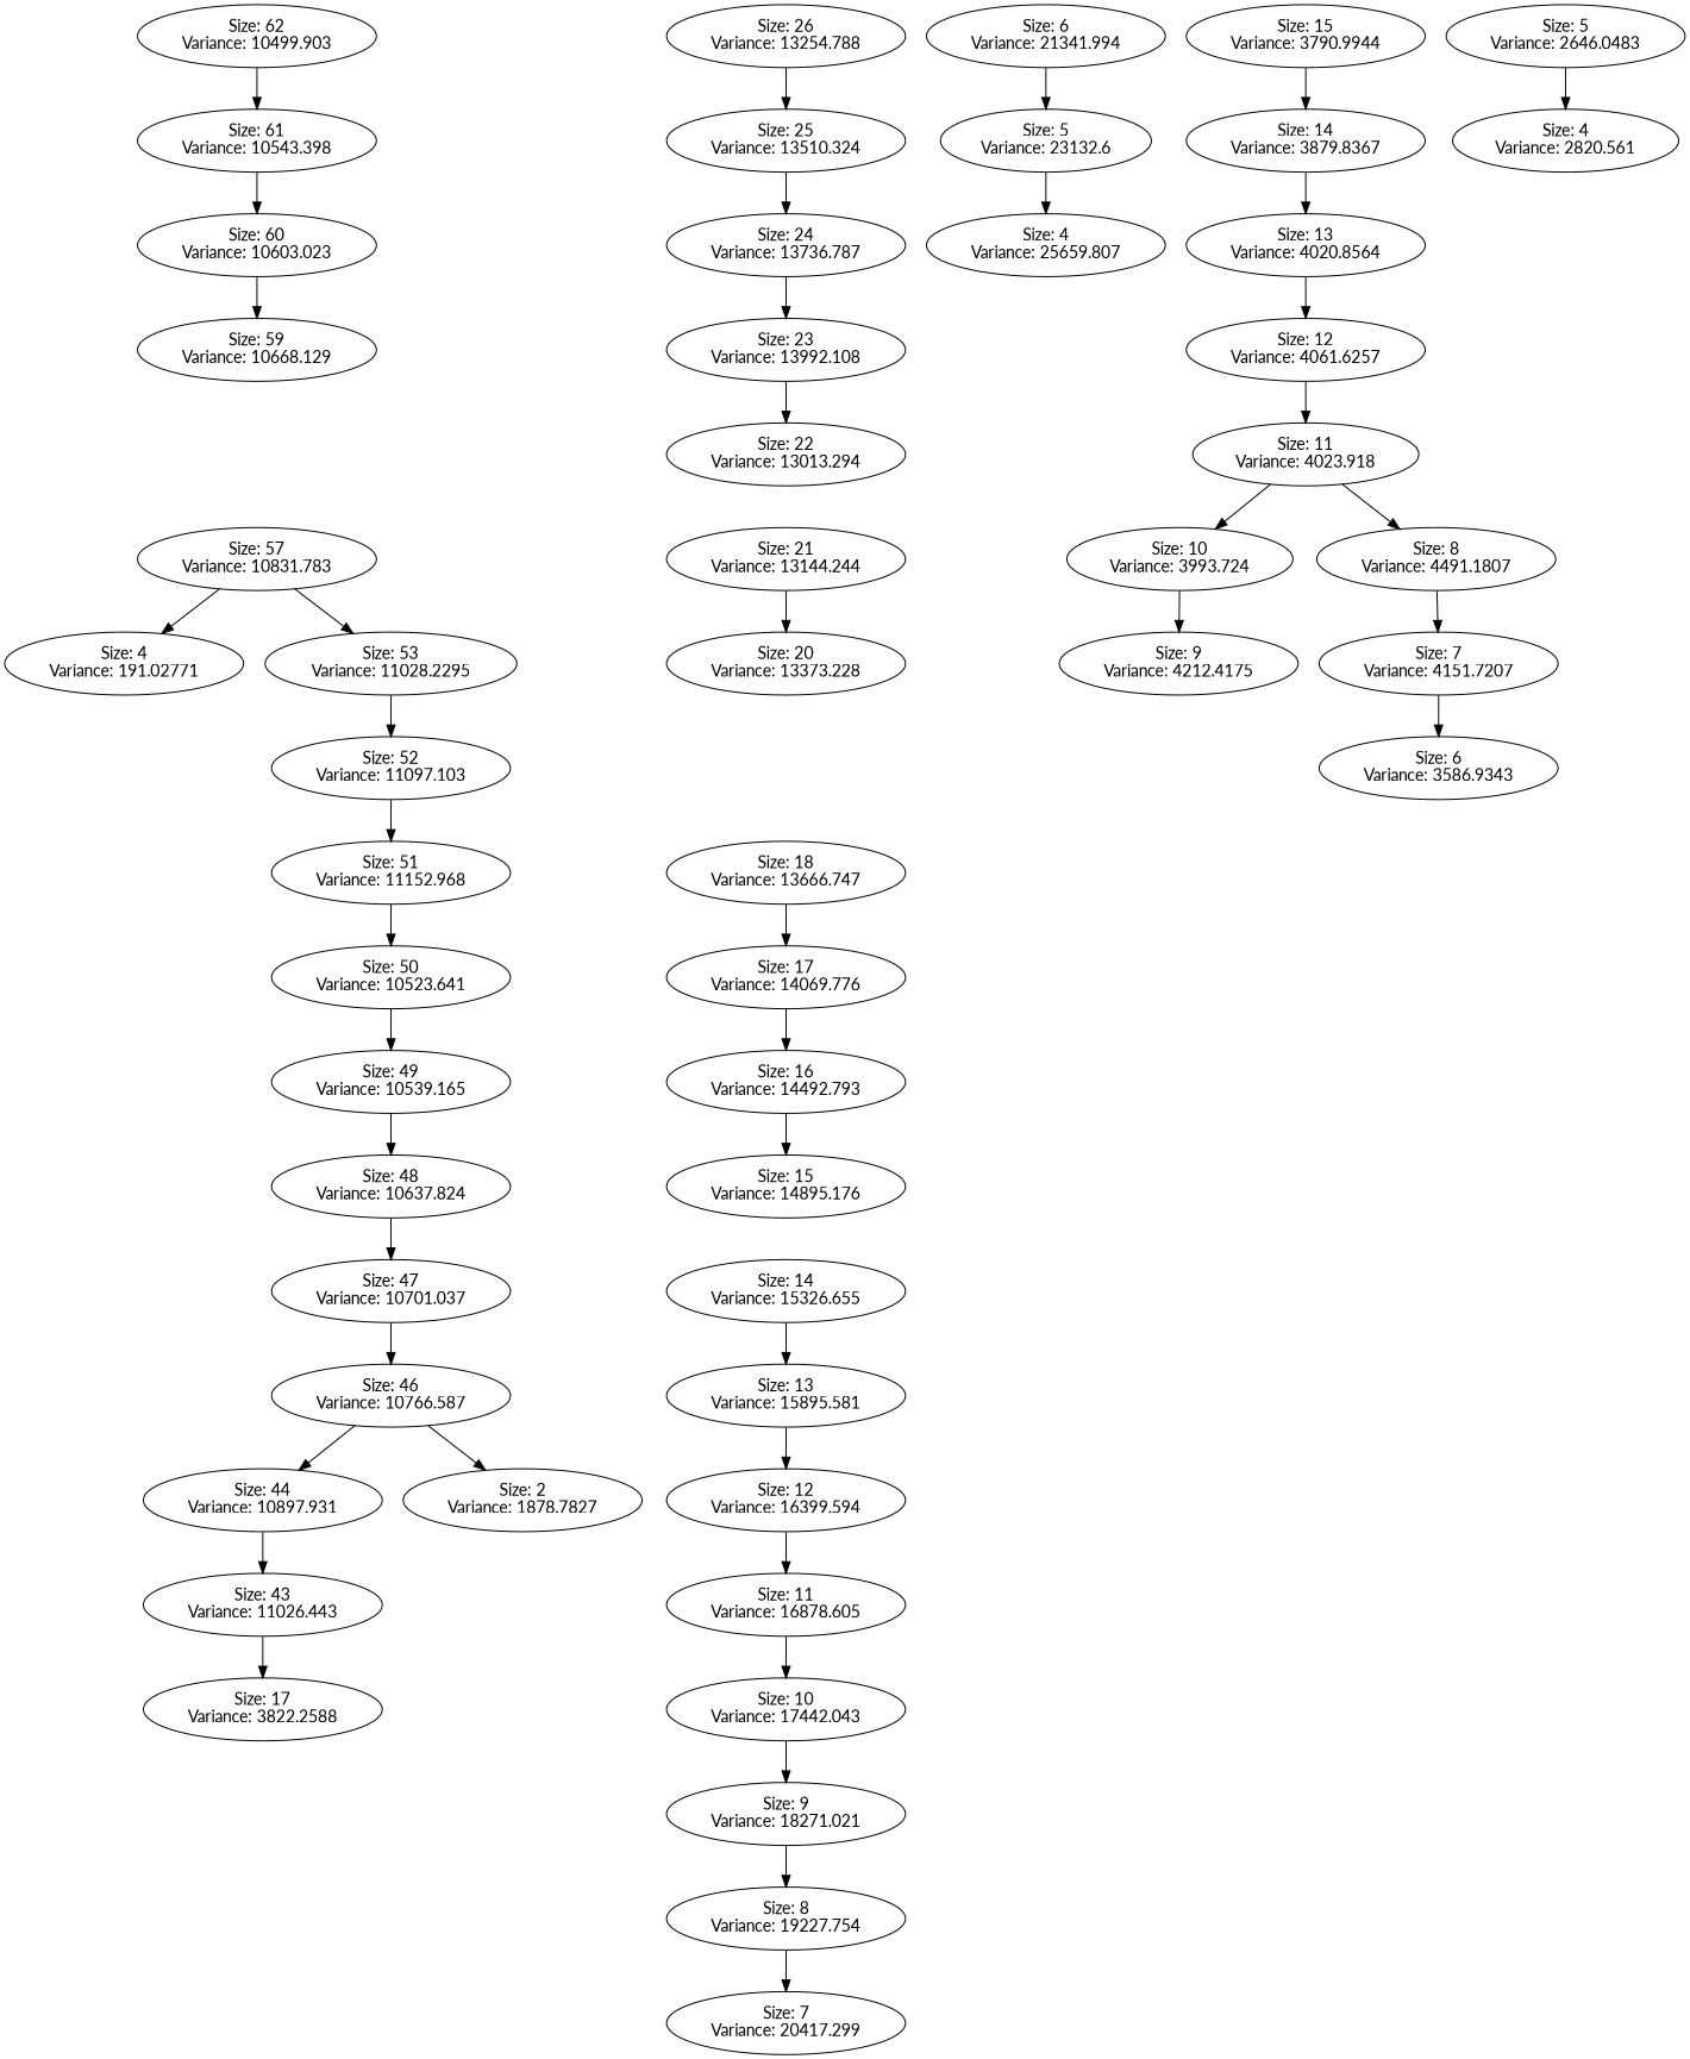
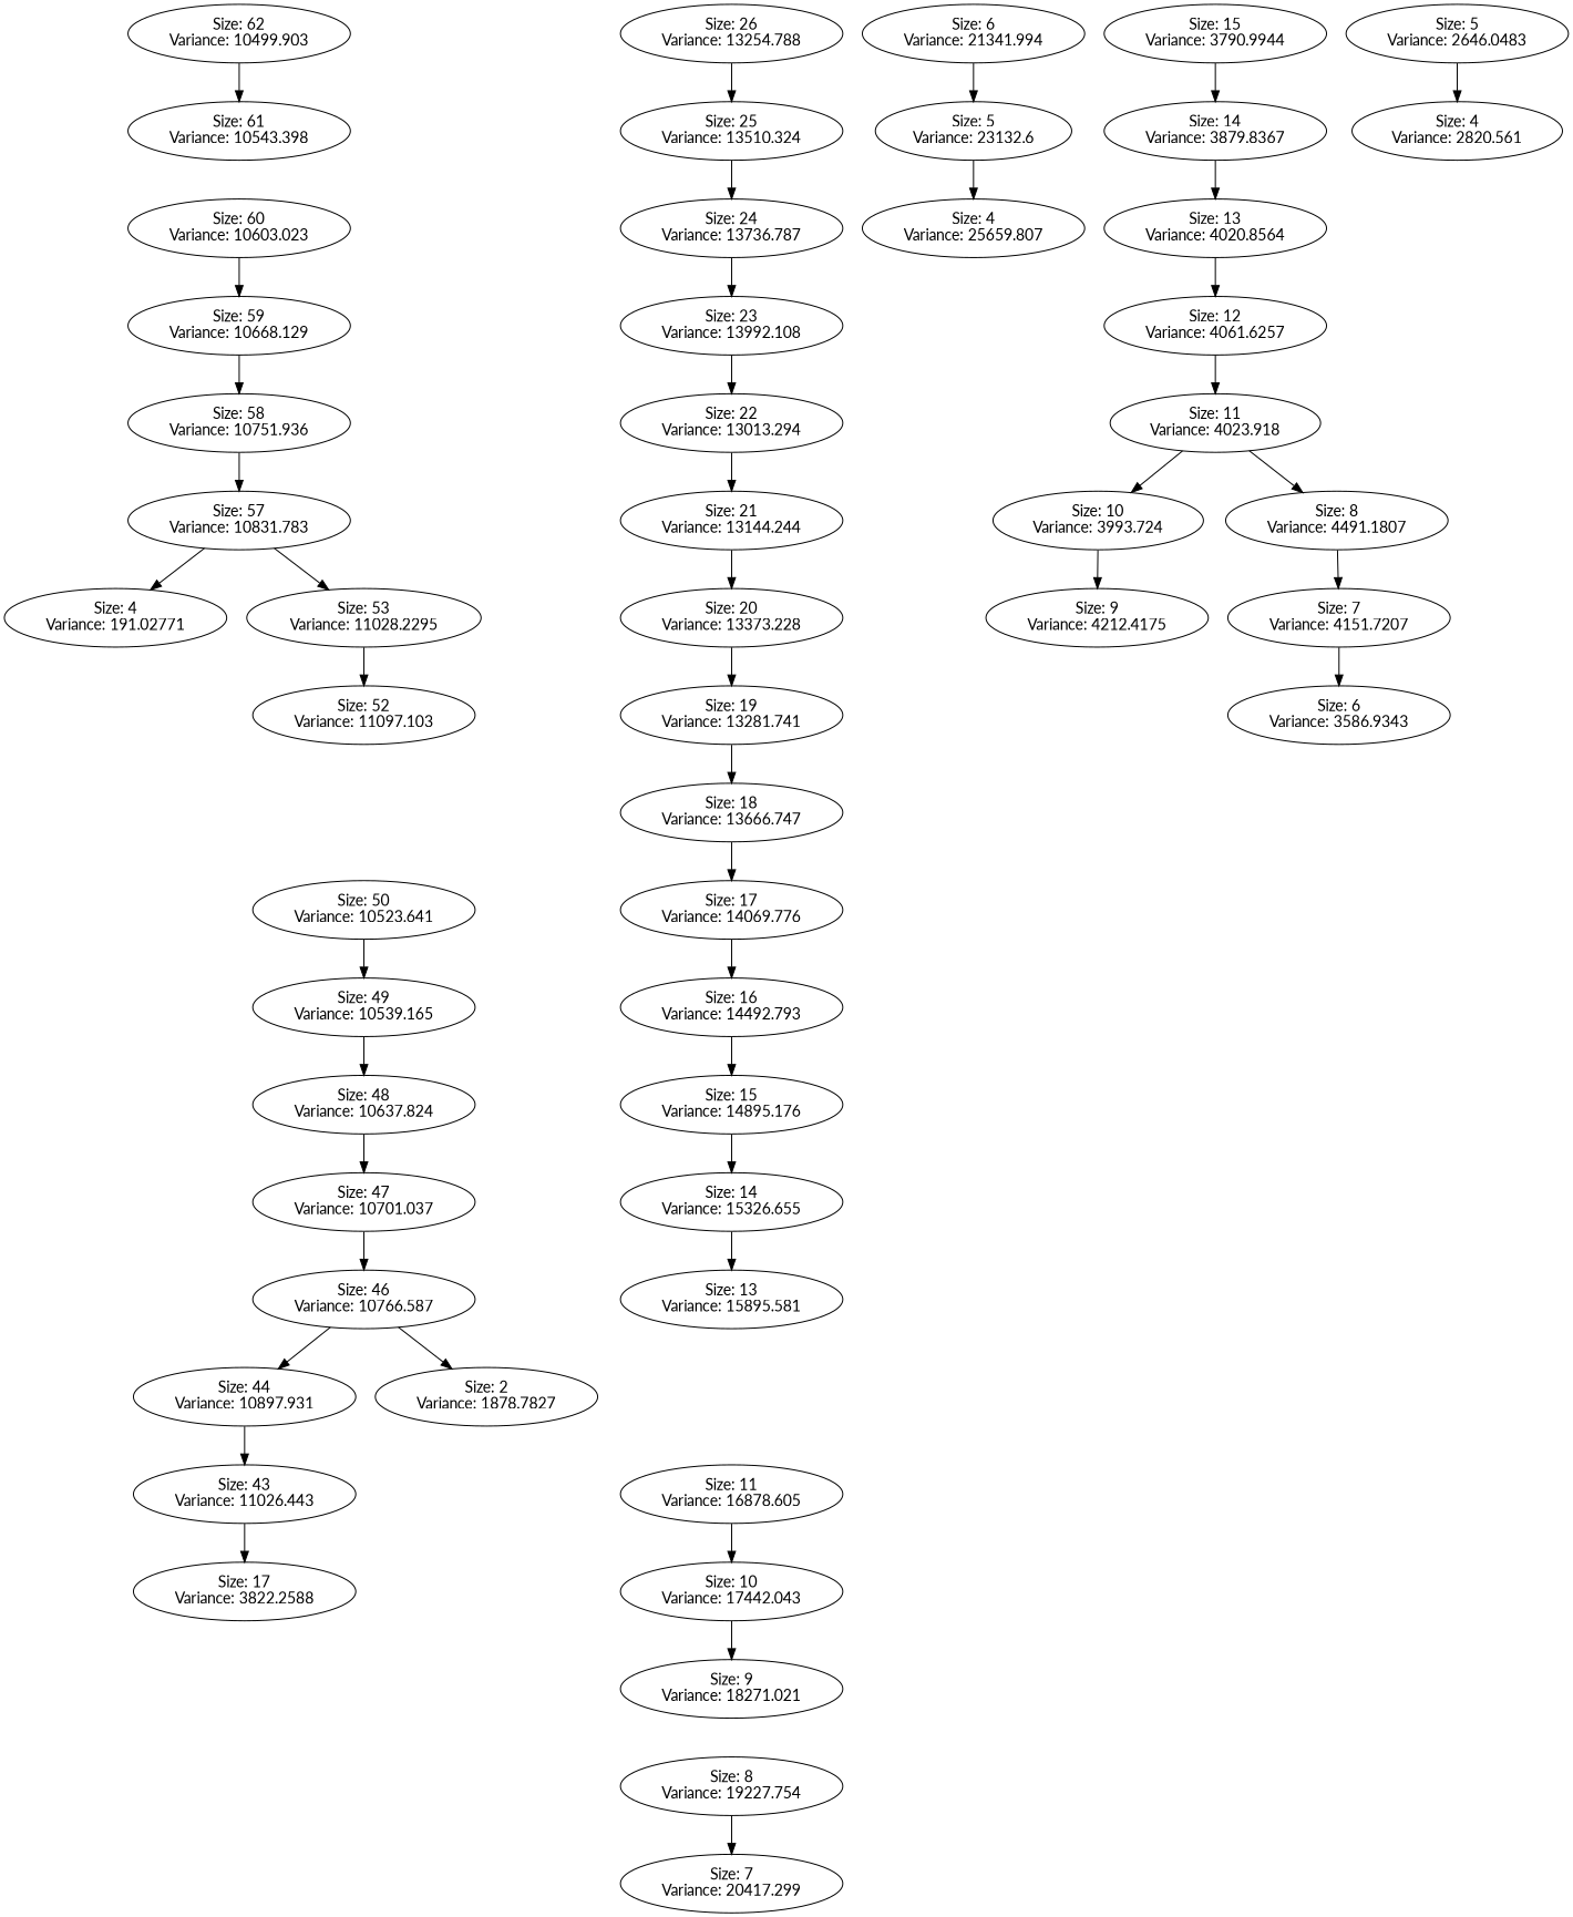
  digraph {
    L=28
    fontname=Lato
    node [fontname=Lato]
    edge [fontname=Lato]
    "Size: 62\nVariance: 10499.903"
    "Size: 61\nVariance: 10543.398"
    "Size: 60\nVariance: 10603.023"
    "Size: 59\nVariance: 10668.129"
+   "Size: 58\nVariance: 10751.936"
    "Size: 57\nVariance: 10831.783"
    "Size: 4\nVariance: 191.02771"
    "Size: 53\nVariance: 11028.2295"
    "Size: 52\nVariance: 11097.103"
-   "Size: 51\nVariance: 11152.968"
    "Size: 50\nVariance: 10523.641"
    "Size: 49\nVariance: 10539.165"
    "Size: 48\nVariance: 10637.824"
    "Size: 47\nVariance: 10701.037"
    "Size: 46\nVariance: 10766.587"
    "Size: 44\nVariance: 10897.931"
    "Size: 2\nVariance: 1878.7827"
    "Size: 43\nVariance: 11026.443"
    "Size: 17\nVariance: 3822.2588"
    "Size: 26\nVariance: 13254.788"
    "Size: 25\nVariance: 13510.324"
    "Size: 24\nVariance: 13736.787"
    "Size: 23\nVariance: 13992.108"
    "Size: 22\nVariance: 13013.294"
    "Size: 21\nVariance: 13144.244"
    "Size: 20\nVariance: 13373.228"
+   "Size: 19\nVariance: 13281.741"
    "Size: 18\nVariance: 13666.747"
    "Size: 17\nVariance: 14069.776"
    "Size: 16\nVariance: 14492.793"
    "Size: 15\nVariance: 14895.176"
    "Size: 14\nVariance: 15326.655"
    "Size: 13\nVariance: 15895.581"
-   "Size: 12\nVariance: 16399.594"
    "Size: 11\nVariance: 16878.605"
    "Size: 10\nVariance: 17442.043"
    "Size: 9\nVariance: 18271.021"
    "Size: 8\nVariance: 19227.754"
    "Size: 7\nVariance: 20417.299"
    "Size: 6\nVariance: 21341.994"
    "Size: 5\nVariance: 23132.6"
    "Size: 4\nVariance: 25659.807"
    "Size: 15\nVariance: 3790.9944"
    "Size: 14\nVariance: 3879.8367"
    "Size: 13\nVariance: 4020.8564"
    "Size: 12\nVariance: 4061.6257"
    "Size: 11\nVariance: 4023.918"
    "Size: 10\nVariance: 3993.724"
    "Size: 8\nVariance: 4491.1807"
    "Size: 9\nVariance: 4212.4175"
    "Size: 7\nVariance: 4151.7207"
    "Size: 6\nVariance: 3586.9343"
    "Size: 5\nVariance: 2646.0483"
    "Size: 4\nVariance: 2820.561"
    "Size: 62\nVariance: 10499.903" -> "Size: 61\nVariance: 10543.398"
-   "Size: 61\nVariance: 10543.398" -> "Size: 60\nVariance: 10603.023"
    "Size: 60\nVariance: 10603.023" -> "Size: 59\nVariance: 10668.129"
+   "Size: 59\nVariance: 10668.129" -> "Size: 58\nVariance: 10751.936"
+   "Size: 58\nVariance: 10751.936" -> "Size: 57\nVariance: 10831.783"
    "Size: 57\nVariance: 10831.783" -> "Size: 4\nVariance: 191.02771"
    "Size: 57\nVariance: 10831.783" -> "Size: 53\nVariance: 11028.2295"
    "Size: 53\nVariance: 11028.2295" -> "Size: 52\nVariance: 11097.103"
-   "Size: 52\nVariance: 11097.103" -> "Size: 51\nVariance: 11152.968"
-   "Size: 51\nVariance: 11152.968" -> "Size: 50\nVariance: 10523.641"
    "Size: 50\nVariance: 10523.641" -> "Size: 49\nVariance: 10539.165"
    "Size: 49\nVariance: 10539.165" -> "Size: 48\nVariance: 10637.824"
    "Size: 48\nVariance: 10637.824" -> "Size: 47\nVariance: 10701.037"
    "Size: 47\nVariance: 10701.037" -> "Size: 46\nVariance: 10766.587"
    "Size: 46\nVariance: 10766.587" -> "Size: 44\nVariance: 10897.931"
    "Size: 46\nVariance: 10766.587" -> "Size: 2\nVariance: 1878.7827"
    "Size: 44\nVariance: 10897.931" -> "Size: 43\nVariance: 11026.443"
    "Size: 43\nVariance: 11026.443" -> "Size: 17\nVariance: 3822.2588"
    "Size: 26\nVariance: 13254.788" -> "Size: 25\nVariance: 13510.324"
    "Size: 25\nVariance: 13510.324" -> "Size: 24\nVariance: 13736.787"
    "Size: 24\nVariance: 13736.787" -> "Size: 23\nVariance: 13992.108"
    "Size: 23\nVariance: 13992.108" -> "Size: 22\nVariance: 13013.294"
+   "Size: 22\nVariance: 13013.294" -> "Size: 21\nVariance: 13144.244"
    "Size: 21\nVariance: 13144.244" -> "Size: 20\nVariance: 13373.228"
+   "Size: 20\nVariance: 13373.228" -> "Size: 19\nVariance: 13281.741"
+   "Size: 19\nVariance: 13281.741" -> "Size: 18\nVariance: 13666.747"
    "Size: 18\nVariance: 13666.747" -> "Size: 17\nVariance: 14069.776"
    "Size: 17\nVariance: 14069.776" -> "Size: 16\nVariance: 14492.793"
    "Size: 16\nVariance: 14492.793" -> "Size: 15\nVariance: 14895.176"
+   "Size: 15\nVariance: 14895.176" -> "Size: 14\nVariance: 15326.655"
    "Size: 14\nVariance: 15326.655" -> "Size: 13\nVariance: 15895.581"
-   "Size: 13\nVariance: 15895.581" -> "Size: 12\nVariance: 16399.594"
-   "Size: 12\nVariance: 16399.594" -> "Size: 11\nVariance: 16878.605"
    "Size: 11\nVariance: 16878.605" -> "Size: 10\nVariance: 17442.043"
    "Size: 10\nVariance: 17442.043" -> "Size: 9\nVariance: 18271.021"
-   "Size: 9\nVariance: 18271.021" -> "Size: 8\nVariance: 19227.754"
    "Size: 8\nVariance: 19227.754" -> "Size: 7\nVariance: 20417.299"
    "Size: 6\nVariance: 21341.994" -> "Size: 5\nVariance: 23132.6"
    "Size: 5\nVariance: 23132.6" -> "Size: 4\nVariance: 25659.807"
    "Size: 15\nVariance: 3790.9944" -> "Size: 14\nVariance: 3879.8367"
    "Size: 14\nVariance: 3879.8367" -> "Size: 13\nVariance: 4020.8564"
    "Size: 13\nVariance: 4020.8564" -> "Size: 12\nVariance: 4061.6257"
    "Size: 12\nVariance: 4061.6257" -> "Size: 11\nVariance: 4023.918"
    "Size: 11\nVariance: 4023.918" -> "Size: 10\nVariance: 3993.724"
    "Size: 11\nVariance: 4023.918" -> "Size: 8\nVariance: 4491.1807"
    "Size: 10\nVariance: 3993.724" -> "Size: 9\nVariance: 4212.4175"
    "Size: 8\nVariance: 4491.1807" -> "Size: 7\nVariance: 4151.7207"
    "Size: 7\nVariance: 4151.7207" -> "Size: 6\nVariance: 3586.9343"
    "Size: 5\nVariance: 2646.0483" -> "Size: 4\nVariance: 2820.561"
  }
